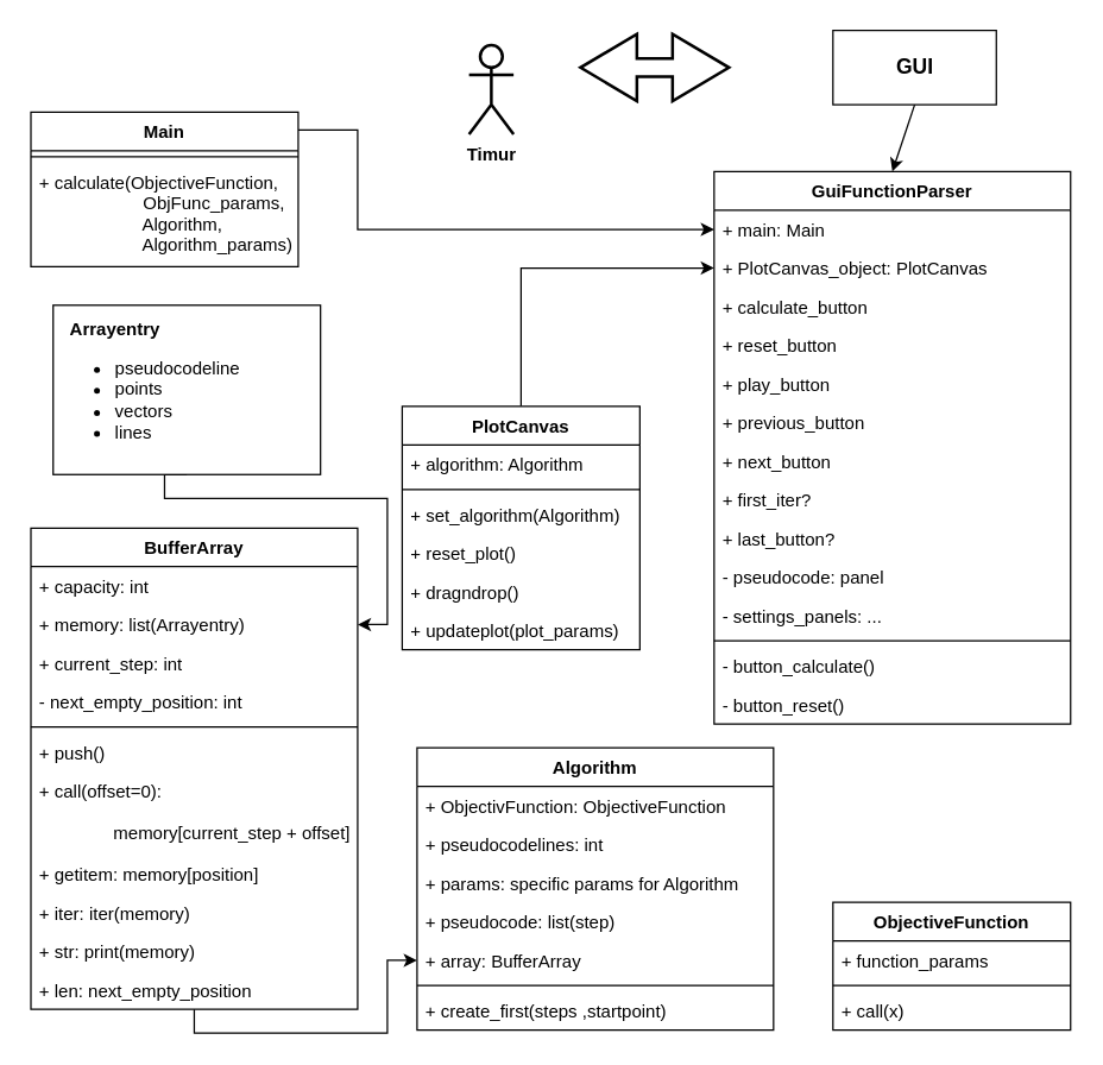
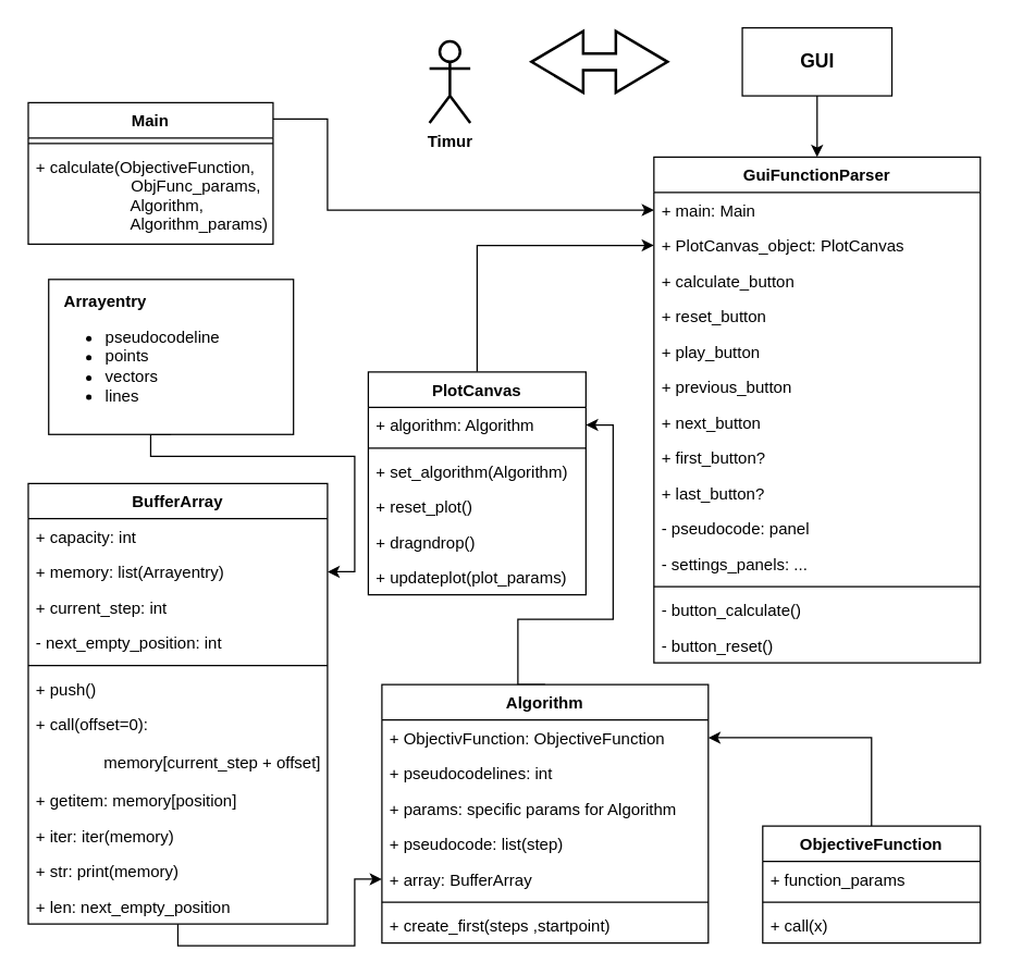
  <mxCell id="0" />
  <mxCell id="1" parent="0" />
+ <mxCell id="2" style="edgeStyle=orthogonalEdgeStyle;rounded=0;orthogonalLoop=1;jettySize=auto;html=1;exitX=0.5;exitY=0;exitDx=0;exitDy=0;entryX=1;entryY=0.5;entryDx=0;entryDy=0;" parent="1" source="3" target="18" edge="1"><mxGeometry relative="1" as="geometry"><Array as="points"><mxPoint x="380" y="455" /><mxPoint x="450" y="455" /><mxPoint x="450" y="312" /></Array></mxGeometry></mxCell>
  <mxCell id="3" value="Algorithm" style="swimlane;fontStyle=1;align=center;verticalAlign=top;childLayout=stackLayout;horizontal=1;startSize=26;horizontalStack=0;resizeParent=1;resizeParentMax=0;resizeLast=0;collapsible=1;marginBottom=0;" parent="1" vertex="1"><mxGeometry x="280" y="503" width="240" height="190" as="geometry" /></mxCell>
  <mxCell id="4" value="+ ObjectivFunction: ObjectiveFunction" style="text;strokeColor=none;fillColor=none;align=left;verticalAlign=top;spacingLeft=4;spacingRight=4;overflow=hidden;rotatable=0;points=[[0,0.5],[1,0.5]];portConstraint=eastwest;" parent="3" vertex="1"><mxGeometry y="26" width="240" height="26" as="geometry" /></mxCell>
  <mxCell id="5" value="+ pseudocodelines: int" style="text;strokeColor=none;fillColor=none;align=left;verticalAlign=top;spacingLeft=4;spacingRight=4;overflow=hidden;rotatable=0;points=[[0,0.5],[1,0.5]];portConstraint=eastwest;" parent="3" vertex="1"><mxGeometry y="52" width="240" height="26" as="geometry" /></mxCell>
  <mxCell id="6" value="+ params: specific params for Algorithm" style="text;strokeColor=none;fillColor=none;align=left;verticalAlign=top;spacingLeft=4;spacingRight=4;overflow=hidden;rotatable=0;points=[[0,0.5],[1,0.5]];portConstraint=eastwest;" parent="3" vertex="1"><mxGeometry y="78" width="240" height="26" as="geometry" /></mxCell>
  <mxCell id="7" value="+ pseudocode: list(step)" style="text;strokeColor=none;fillColor=none;align=left;verticalAlign=top;spacingLeft=4;spacingRight=4;overflow=hidden;rotatable=0;points=[[0,0.5],[1,0.5]];portConstraint=eastwest;" parent="3" vertex="1"><mxGeometry y="104" width="240" height="26" as="geometry" /></mxCell>
  <mxCell id="8" value="+ array: BufferArray" style="text;strokeColor=none;fillColor=none;align=left;verticalAlign=top;spacingLeft=4;spacingRight=4;overflow=hidden;rotatable=0;points=[[0,0.5],[1,0.5]];portConstraint=eastwest;" parent="3" vertex="1"><mxGeometry y="130" width="240" height="26" as="geometry" /></mxCell>
  <mxCell id="9" value="" style="line;strokeWidth=1;fillColor=none;align=left;verticalAlign=middle;spacingTop=-1;spacingLeft=3;spacingRight=3;rotatable=0;labelPosition=right;points=[];portConstraint=eastwest;" parent="3" vertex="1"><mxGeometry y="156" width="240" height="8" as="geometry" /></mxCell>
  <mxCell id="10" value="+ create_first(steps ,startpoint) " style="text;strokeColor=none;fillColor=none;align=left;verticalAlign=top;spacingLeft=4;spacingRight=4;overflow=hidden;rotatable=0;points=[[0,0.5],[1,0.5]];portConstraint=eastwest;" parent="3" vertex="1"><mxGeometry y="164" width="240" height="26" as="geometry" /></mxCell>
+ <mxCell id="11" style="edgeStyle=orthogonalEdgeStyle;rounded=0;orthogonalLoop=1;jettySize=auto;html=1;exitX=0.5;exitY=0;exitDx=0;exitDy=0;" parent="1" source="12" target="4" edge="1"><mxGeometry relative="1" as="geometry" /></mxCell>
  <mxCell id="12" value="ObjectiveFunction" style="swimlane;fontStyle=1;align=center;verticalAlign=top;childLayout=stackLayout;horizontal=1;startSize=26;horizontalStack=0;resizeParent=1;resizeParentMax=0;resizeLast=0;collapsible=1;marginBottom=0;" parent="1" vertex="1"><mxGeometry x="560" y="607" width="160" height="86" as="geometry" /></mxCell>
  <mxCell id="13" value="+ function_params" style="text;strokeColor=none;fillColor=none;align=left;verticalAlign=top;spacingLeft=4;spacingRight=4;overflow=hidden;rotatable=0;points=[[0,0.5],[1,0.5]];portConstraint=eastwest;" parent="12" vertex="1"><mxGeometry y="26" width="160" height="26" as="geometry" /></mxCell>
  <mxCell id="14" value="" style="line;strokeWidth=1;fillColor=none;align=left;verticalAlign=middle;spacingTop=-1;spacingLeft=3;spacingRight=3;rotatable=0;labelPosition=right;points=[];portConstraint=eastwest;" parent="12" vertex="1"><mxGeometry y="52" width="160" height="8" as="geometry" /></mxCell>
  <mxCell id="15" value="+ call(x) " style="text;strokeColor=none;fillColor=none;align=left;verticalAlign=top;spacingLeft=4;spacingRight=4;overflow=hidden;rotatable=0;points=[[0,0.5],[1,0.5]];portConstraint=eastwest;" parent="12" vertex="1"><mxGeometry y="60" width="160" height="26" as="geometry" /></mxCell>
  <mxCell id="16" style="edgeStyle=orthogonalEdgeStyle;rounded=0;orthogonalLoop=1;jettySize=auto;html=1;exitX=0.5;exitY=0;exitDx=0;exitDy=0;entryX=0;entryY=0.5;entryDx=0;entryDy=0;" parent="1" source="17" target="26" edge="1"><mxGeometry relative="1" as="geometry" /></mxCell>
  <mxCell id="17" value="PlotCanvas" style="swimlane;fontStyle=1;align=center;verticalAlign=top;childLayout=stackLayout;horizontal=1;startSize=26;horizontalStack=0;resizeParent=1;resizeParentMax=0;resizeLast=0;collapsible=1;marginBottom=0;" parent="1" vertex="1"><mxGeometry x="270" y="273" width="160" height="164" as="geometry" /></mxCell>
  <mxCell id="18" value="+ algorithm: Algorithm" style="text;strokeColor=none;fillColor=none;align=left;verticalAlign=top;spacingLeft=4;spacingRight=4;overflow=hidden;rotatable=0;points=[[0,0.5],[1,0.5]];portConstraint=eastwest;" parent="17" vertex="1"><mxGeometry y="26" width="160" height="26" as="geometry" /></mxCell>
  <mxCell id="19" value="" style="line;strokeWidth=1;fillColor=none;align=left;verticalAlign=middle;spacingTop=-1;spacingLeft=3;spacingRight=3;rotatable=0;labelPosition=right;points=[];portConstraint=eastwest;" parent="17" vertex="1"><mxGeometry y="52" width="160" height="8" as="geometry" /></mxCell>
  <mxCell id="20" value="+ set_algorithm(Algorithm)" style="text;strokeColor=none;fillColor=none;align=left;verticalAlign=top;spacingLeft=4;spacingRight=4;overflow=hidden;rotatable=0;points=[[0,0.5],[1,0.5]];portConstraint=eastwest;" parent="17" vertex="1"><mxGeometry y="60" width="160" height="26" as="geometry" /></mxCell>
  <mxCell id="21" value="+ reset_plot()&#10;" style="text;strokeColor=none;fillColor=none;align=left;verticalAlign=top;spacingLeft=4;spacingRight=4;overflow=hidden;rotatable=0;points=[[0,0.5],[1,0.5]];portConstraint=eastwest;" parent="17" vertex="1"><mxGeometry y="86" width="160" height="26" as="geometry" /></mxCell>
  <mxCell id="22" value="+ dragndrop()" style="text;strokeColor=none;fillColor=none;align=left;verticalAlign=top;spacingLeft=4;spacingRight=4;overflow=hidden;rotatable=0;points=[[0,0.5],[1,0.5]];portConstraint=eastwest;" parent="17" vertex="1"><mxGeometry y="112" width="160" height="26" as="geometry" /></mxCell>
  <mxCell id="23" value="+ updateplot(plot_params)" style="text;strokeColor=none;fillColor=none;align=left;verticalAlign=top;spacingLeft=4;spacingRight=4;overflow=hidden;rotatable=0;points=[[0,0.5],[1,0.5]];portConstraint=eastwest;" parent="17" vertex="1"><mxGeometry y="138" width="160" height="26" as="geometry" /></mxCell>
  <mxCell id="24" value="GuiFunctionParser" style="swimlane;fontStyle=1;align=center;verticalAlign=top;childLayout=stackLayout;horizontal=1;startSize=26;horizontalStack=0;resizeParent=1;resizeParentMax=0;resizeLast=0;collapsible=1;marginBottom=0;" parent="1" vertex="1"><mxGeometry x="480" y="115" width="240" height="372" as="geometry" /></mxCell>
  <mxCell id="25" value="+ main: Main" style="text;strokeColor=none;fillColor=none;align=left;verticalAlign=top;spacingLeft=4;spacingRight=4;overflow=hidden;rotatable=0;points=[[0,0.5],[1,0.5]];portConstraint=eastwest;" parent="24" vertex="1"><mxGeometry y="26" width="240" height="26" as="geometry" /></mxCell>
  <mxCell id="26" value="+ PlotCanvas_object: PlotCanvas" style="text;strokeColor=none;fillColor=none;align=left;verticalAlign=top;spacingLeft=4;spacingRight=4;overflow=hidden;rotatable=0;points=[[0,0.5],[1,0.5]];portConstraint=eastwest;" parent="24" vertex="1"><mxGeometry y="52" width="240" height="26" as="geometry" /></mxCell>
  <mxCell id="27" value="+ calculate_button" style="text;strokeColor=none;fillColor=none;align=left;verticalAlign=top;spacingLeft=4;spacingRight=4;overflow=hidden;rotatable=0;points=[[0,0.5],[1,0.5]];portConstraint=eastwest;" parent="24" vertex="1"><mxGeometry y="78" width="240" height="26" as="geometry" /></mxCell>
  <mxCell id="28" value="+ reset_button" style="text;strokeColor=none;fillColor=none;align=left;verticalAlign=top;spacingLeft=4;spacingRight=4;overflow=hidden;rotatable=0;points=[[0,0.5],[1,0.5]];portConstraint=eastwest;" parent="24" vertex="1"><mxGeometry y="104" width="240" height="26" as="geometry" /></mxCell>
  <mxCell id="29" value="+ play_button" style="text;strokeColor=none;fillColor=none;align=left;verticalAlign=top;spacingLeft=4;spacingRight=4;overflow=hidden;rotatable=0;points=[[0,0.5],[1,0.5]];portConstraint=eastwest;" parent="24" vertex="1"><mxGeometry y="130" width="240" height="26" as="geometry" /></mxCell>
  <mxCell id="30" value="+ previous_button" style="text;strokeColor=none;fillColor=none;align=left;verticalAlign=top;spacingLeft=4;spacingRight=4;overflow=hidden;rotatable=0;points=[[0,0.5],[1,0.5]];portConstraint=eastwest;" parent="24" vertex="1"><mxGeometry y="156" width="240" height="26" as="geometry" /></mxCell>
  <mxCell id="31" value="+ next_button" style="text;strokeColor=none;fillColor=none;align=left;verticalAlign=top;spacingLeft=4;spacingRight=4;overflow=hidden;rotatable=0;points=[[0,0.5],[1,0.5]];portConstraint=eastwest;" parent="24" vertex="1"><mxGeometry y="182" width="240" height="26" as="geometry" /></mxCell>
- <mxCell id="32" value="+ first_iter?" style="text;strokeColor=none;fillColor=none;align=left;verticalAlign=top;spacingLeft=4;spacingRight=4;overflow=hidden;rotatable=0;points=[[0,0.5],[1,0.5]];portConstraint=eastwest;" parent="24" vertex="1"><mxGeometry y="208" width="240" height="26" as="geometry" /></mxCell>
+ <mxCell id="32" value="+ first_button?" style="text;strokeColor=none;fillColor=none;align=left;verticalAlign=top;spacingLeft=4;spacingRight=4;overflow=hidden;rotatable=0;points=[[0,0.5],[1,0.5]];portConstraint=eastwest;" parent="24" vertex="1"><mxGeometry y="208" width="240" height="26" as="geometry" /></mxCell>
  <mxCell id="33" value="+ last_button?" style="text;strokeColor=none;fillColor=none;align=left;verticalAlign=top;spacingLeft=4;spacingRight=4;overflow=hidden;rotatable=0;points=[[0,0.5],[1,0.5]];portConstraint=eastwest;" parent="24" vertex="1"><mxGeometry y="234" width="240" height="26" as="geometry" /></mxCell>
  <mxCell id="34" value="- pseudocode: panel" style="text;strokeColor=none;fillColor=none;align=left;verticalAlign=top;spacingLeft=4;spacingRight=4;overflow=hidden;rotatable=0;points=[[0,0.5],[1,0.5]];portConstraint=eastwest;" parent="24" vertex="1"><mxGeometry y="260" width="240" height="26" as="geometry" /></mxCell>
  <mxCell id="35" value="- settings_panels: ..." style="text;strokeColor=none;fillColor=none;align=left;verticalAlign=top;spacingLeft=4;spacingRight=4;overflow=hidden;rotatable=0;points=[[0,0.5],[1,0.5]];portConstraint=eastwest;" parent="24" vertex="1"><mxGeometry y="286" width="240" height="26" as="geometry" /></mxCell>
  <mxCell id="36" value="" style="line;strokeWidth=1;fillColor=none;align=left;verticalAlign=middle;spacingTop=-1;spacingLeft=3;spacingRight=3;rotatable=0;labelPosition=right;points=[];portConstraint=eastwest;" parent="24" vertex="1"><mxGeometry y="312" width="240" height="8" as="geometry" /></mxCell>
  <mxCell id="37" value="- button_calculate()" style="text;strokeColor=none;fillColor=none;align=left;verticalAlign=top;spacingLeft=4;spacingRight=4;overflow=hidden;rotatable=0;points=[[0,0.5],[1,0.5]];portConstraint=eastwest;" parent="24" vertex="1"><mxGeometry y="320" width="240" height="26" as="geometry" /></mxCell>
  <mxCell id="38" value="- button_reset()" style="text;strokeColor=none;fillColor=none;align=left;verticalAlign=top;spacingLeft=4;spacingRight=4;overflow=hidden;rotatable=0;points=[[0,0.5],[1,0.5]];portConstraint=eastwest;" parent="24" vertex="1"><mxGeometry y="346" width="240" height="26" as="geometry" /></mxCell>
  <mxCell id="39" value="&lt;b&gt;Timur&lt;/b&gt;" style="shape=umlActor;verticalLabelPosition=bottom;labelBackgroundColor=#ffffff;verticalAlign=top;html=1;outlineConnect=0;strokeWidth=2;" parent="1" vertex="1"><mxGeometry x="315" y="30" width="30" height="60" as="geometry" /></mxCell>
  <mxCell id="40" style="edgeStyle=orthogonalEdgeStyle;rounded=0;orthogonalLoop=1;jettySize=auto;html=1;exitX=0.5;exitY=1;exitDx=0;exitDy=0;entryX=0;entryY=0.5;entryDx=0;entryDy=0;" parent="1" source="41" target="8" edge="1"><mxGeometry relative="1" as="geometry"><Array as="points"><mxPoint x="130" y="695" /><mxPoint x="260" y="695" /><mxPoint x="260" y="646" /></Array></mxGeometry></mxCell>
  <mxCell id="41" value="BufferArray" style="swimlane;fontStyle=1;align=center;verticalAlign=top;childLayout=stackLayout;horizontal=1;startSize=26;horizontalStack=0;resizeParent=1;resizeParentMax=0;resizeLast=0;collapsible=1;marginBottom=0;" parent="1" vertex="1"><mxGeometry x="20" y="355" width="220" height="324" as="geometry" /></mxCell>
  <mxCell id="42" value="+ capacity: int" style="text;strokeColor=none;fillColor=none;align=left;verticalAlign=top;spacingLeft=4;spacingRight=4;overflow=hidden;rotatable=0;points=[[0,0.5],[1,0.5]];portConstraint=eastwest;" parent="41" vertex="1"><mxGeometry y="26" width="220" height="26" as="geometry" /></mxCell>
  <mxCell id="43" value="+ memory: list(Arrayentry)" style="text;strokeColor=none;fillColor=none;align=left;verticalAlign=top;spacingLeft=4;spacingRight=4;overflow=hidden;rotatable=0;points=[[0,0.5],[1,0.5]];portConstraint=eastwest;" parent="41" vertex="1"><mxGeometry y="52" width="220" height="26" as="geometry" /></mxCell>
  <mxCell id="44" value="+ current_step: int" style="text;strokeColor=none;fillColor=none;align=left;verticalAlign=top;spacingLeft=4;spacingRight=4;overflow=hidden;rotatable=0;points=[[0,0.5],[1,0.5]];portConstraint=eastwest;" parent="41" vertex="1"><mxGeometry y="78" width="220" height="26" as="geometry" /></mxCell>
  <mxCell id="45" value="- next_empty_position: int" style="text;strokeColor=none;fillColor=none;align=left;verticalAlign=top;spacingLeft=4;spacingRight=4;overflow=hidden;rotatable=0;points=[[0,0.5],[1,0.5]];portConstraint=eastwest;" parent="41" vertex="1"><mxGeometry y="104" width="220" height="26" as="geometry" /></mxCell>
  <mxCell id="46" value="" style="line;strokeWidth=1;fillColor=none;align=left;verticalAlign=middle;spacingTop=-1;spacingLeft=3;spacingRight=3;rotatable=0;labelPosition=right;points=[];portConstraint=eastwest;" parent="41" vertex="1"><mxGeometry y="130" width="220" height="8" as="geometry" /></mxCell>
  <mxCell id="47" value="+ push() " style="text;strokeColor=none;fillColor=none;align=left;verticalAlign=top;spacingLeft=4;spacingRight=4;overflow=hidden;rotatable=0;points=[[0,0.5],[1,0.5]];portConstraint=eastwest;" parent="41" vertex="1"><mxGeometry y="138" width="220" height="26" as="geometry" /></mxCell>
  <mxCell id="48" value="+ call(offset=0): &#10;&#10;               memory[current_step + offset]" style="text;strokeColor=none;fillColor=none;align=left;verticalAlign=top;spacingLeft=4;spacingRight=4;overflow=hidden;rotatable=0;points=[[0,0.5],[1,0.5]];portConstraint=eastwest;" parent="41" vertex="1"><mxGeometry y="164" width="220" height="56" as="geometry" /></mxCell>
  <mxCell id="49" value="+ getitem: memory[position]" style="text;strokeColor=none;fillColor=none;align=left;verticalAlign=top;spacingLeft=4;spacingRight=4;overflow=hidden;rotatable=0;points=[[0,0.5],[1,0.5]];portConstraint=eastwest;" parent="41" vertex="1"><mxGeometry y="220" width="220" height="26" as="geometry" /></mxCell>
  <mxCell id="50" value="+ iter: iter(memory)" style="text;strokeColor=none;fillColor=none;align=left;verticalAlign=top;spacingLeft=4;spacingRight=4;overflow=hidden;rotatable=0;points=[[0,0.5],[1,0.5]];portConstraint=eastwest;" parent="41" vertex="1"><mxGeometry y="246" width="220" height="26" as="geometry" /></mxCell>
  <mxCell id="51" value="+ str: print(memory)" style="text;strokeColor=none;fillColor=none;align=left;verticalAlign=top;spacingLeft=4;spacingRight=4;overflow=hidden;rotatable=0;points=[[0,0.5],[1,0.5]];portConstraint=eastwest;" parent="41" vertex="1"><mxGeometry y="272" width="220" height="26" as="geometry" /></mxCell>
  <mxCell id="52" value="+ len: next_empty_position" style="text;strokeColor=none;fillColor=none;align=left;verticalAlign=top;spacingLeft=4;spacingRight=4;overflow=hidden;rotatable=0;points=[[0,0.5],[1,0.5]];portConstraint=eastwest;" parent="41" vertex="1"><mxGeometry y="298" width="220" height="26" as="geometry" /></mxCell>
  <mxCell id="53" style="edgeStyle=orthogonalEdgeStyle;rounded=0;orthogonalLoop=1;jettySize=auto;html=1;exitX=0.5;exitY=1;exitDx=0;exitDy=0;entryX=1;entryY=0.5;entryDx=0;entryDy=0;" parent="1" source="54" target="43" edge="1"><mxGeometry relative="1" as="geometry"><Array as="points"><mxPoint x="110" y="335" /><mxPoint x="260" y="335" /><mxPoint x="260" y="420" /></Array></mxGeometry></mxCell>
  <mxCell id="54" value="&lt;div align=&quot;left&quot;&gt;&lt;b&gt;&amp;nbsp;&amp;nbsp; Arrayentry&lt;/b&gt;&lt;/div&gt;&lt;div align=&quot;left&quot;&gt;&lt;ul&gt;&lt;li&gt;pseudocodeline&lt;/li&gt;&lt;li&gt;points&lt;/li&gt;&lt;li&gt;vectors&lt;/li&gt;&lt;li&gt;lines&lt;br&gt;&lt;/li&gt;&lt;/ul&gt;&lt;/div&gt;" style="html=1;align=left;" parent="1" vertex="1"><mxGeometry x="35" y="205" width="180" height="114" as="geometry" /></mxCell>
  <mxCell id="55" style="edgeStyle=orthogonalEdgeStyle;rounded=0;orthogonalLoop=1;jettySize=auto;html=1;exitX=1;exitY=0.115;exitDx=0;exitDy=0;exitPerimeter=0;" parent="1" source="56" target="25" edge="1"><mxGeometry relative="1" as="geometry"><Array as="points"><mxPoint x="240" y="87" /><mxPoint x="240" y="154" /></Array></mxGeometry></mxCell>
  <mxCell id="56" value="Main" style="swimlane;fontStyle=1;align=center;verticalAlign=top;childLayout=stackLayout;horizontal=1;startSize=26;horizontalStack=0;resizeParent=1;resizeParentMax=0;resizeLast=0;collapsible=1;marginBottom=0;" parent="1" vertex="1"><mxGeometry x="20" y="75" width="180" height="104" as="geometry" /></mxCell>
  <mxCell id="57" value="" style="line;strokeWidth=1;fillColor=none;align=left;verticalAlign=middle;spacingTop=-1;spacingLeft=3;spacingRight=3;rotatable=0;labelPosition=right;points=[];portConstraint=eastwest;" parent="56" vertex="1"><mxGeometry y="26" width="180" height="8" as="geometry" /></mxCell>
  <mxCell id="58" value="+ calculate(ObjectiveFunction,&#10;                     ObjFunc_params,&#10;                     Algorithm,&#10;                     Algorithm_params)&#10;" style="text;strokeColor=none;fillColor=none;align=left;verticalAlign=top;spacingLeft=4;spacingRight=4;overflow=hidden;rotatable=0;points=[[0,0.5],[1,0.5]];portConstraint=eastwest;" parent="56" vertex="1"><mxGeometry y="34" width="180" height="70" as="geometry" /></mxCell>
- <mxCell id="59" value="&lt;b&gt;&lt;font style=&quot;font-size: 14px&quot;&gt;GUI&lt;/font&gt;&lt;/b&gt;" style="html=1;" parent="1" vertex="1"><mxGeometry x="560" y="20" width="110" height="50" as="geometry" /></mxCell>
+ <mxCell id="59" value="&lt;b&gt;&lt;font style=&quot;font-size: 14px&quot;&gt;GUI&lt;/font&gt;&lt;/b&gt;" style="html=1;" parent="1" vertex="1"><mxGeometry x="545" y="20" width="110" height="50" as="geometry" /></mxCell>
  <mxCell id="60" value="" style="html=1;shadow=0;dashed=0;align=center;verticalAlign=middle;shape=mxgraph.arrows2.twoWayArrow;dy=0.73;dx=38;strokeWidth=2;" parent="1" vertex="1"><mxGeometry x="390" y="22.5" width="100" height="45" as="geometry" /></mxCell>
  <mxCell id="61" value="" style="endArrow=none;startArrow=classic;html=1;exitX=0.5;exitY=0;exitDx=0;exitDy=0;entryX=0.5;entryY=1;entryDx=0;entryDy=0;" parent="1" source="24" target="59" edge="1"><mxGeometry width="50" height="50" relative="1" as="geometry"><mxPoint x="755" y="84" as="sourcePoint" /><mxPoint x="805" y="34" as="targetPoint" /></mxGeometry></mxCell>
